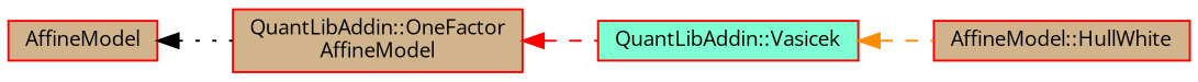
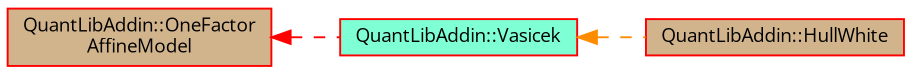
  digraph {
    fontname="Open Sans"
    rankdir=LR
    node [color=red fillcolor=tan fontname="Open Sans" fontsize=10 shape=record style=filled]
    edge [dir=back fontname="Open Sans" fontsize=10 labelfontname=Helvetica labelfontsize=10 style=dashed]
    n1 [fillcolor=aquamarine fontcolor=black height=0.2 label="QuantLibAddin::Vasicek" width=0.4]
-   n2 [height=0.2 label="AffineModel::HullWhite" width=0.4]
+   n2 [height=0.2 label="QuantLibAddin::HullWhite" width=0.4]
    n3 [height=0.2 label="QuantLibAddin::OneFactor\lAffineModel" width=0.4]
-   n4 [height=0.2 label=AffineModel width=0.4]
    n1 -> n2 [color=darkorange]
    n3 -> n1 [color=red]
-   n4 -> n3 [color=black style=dotted]
  }
